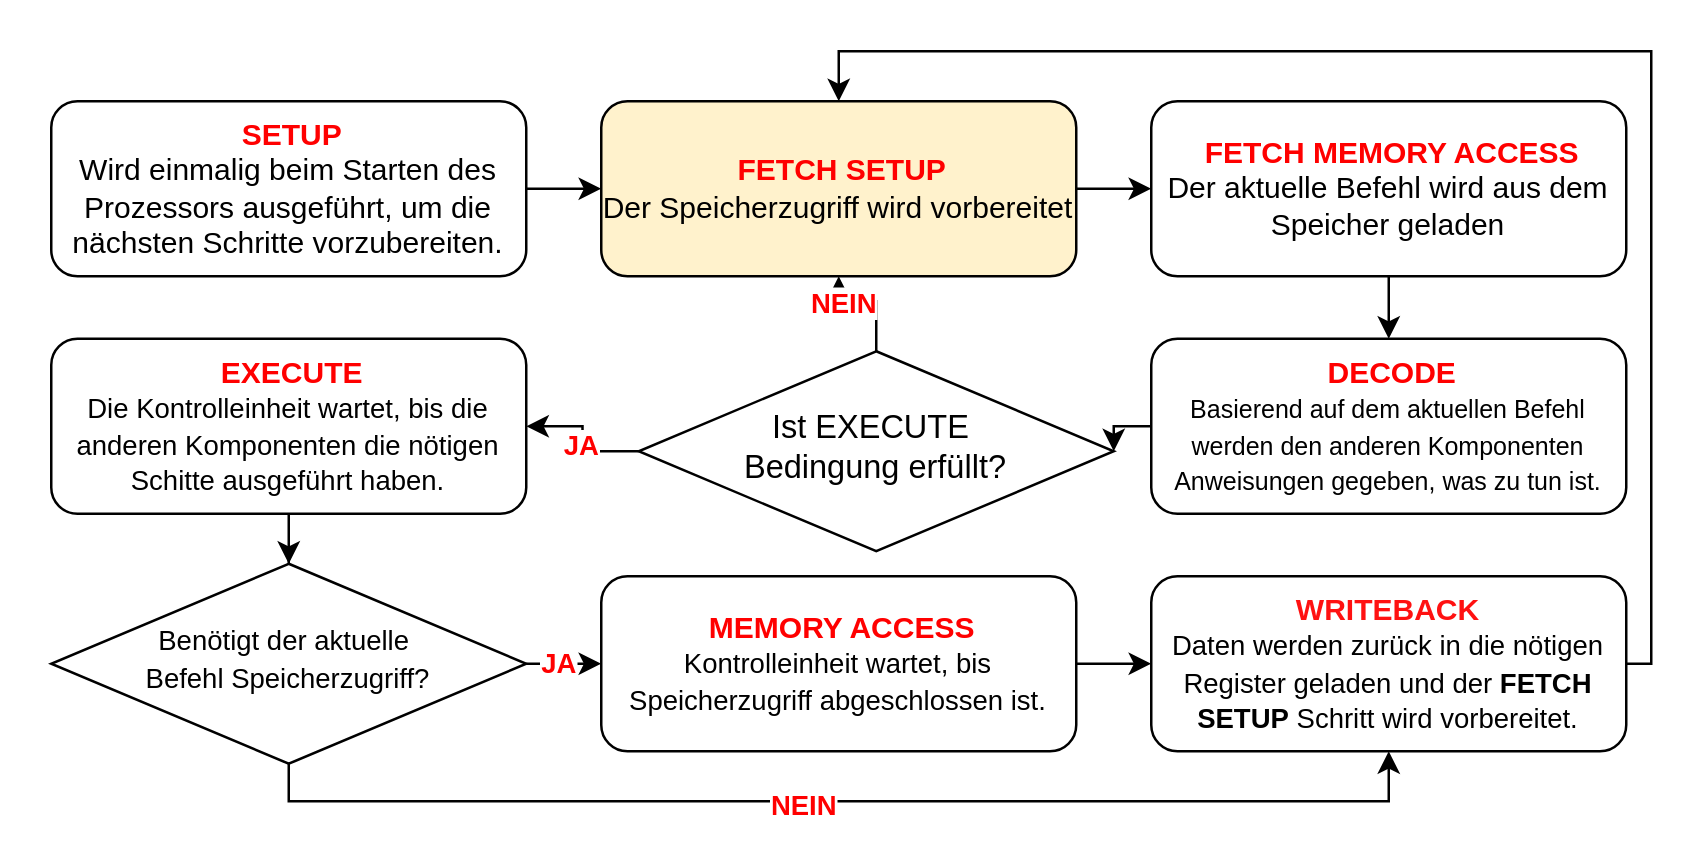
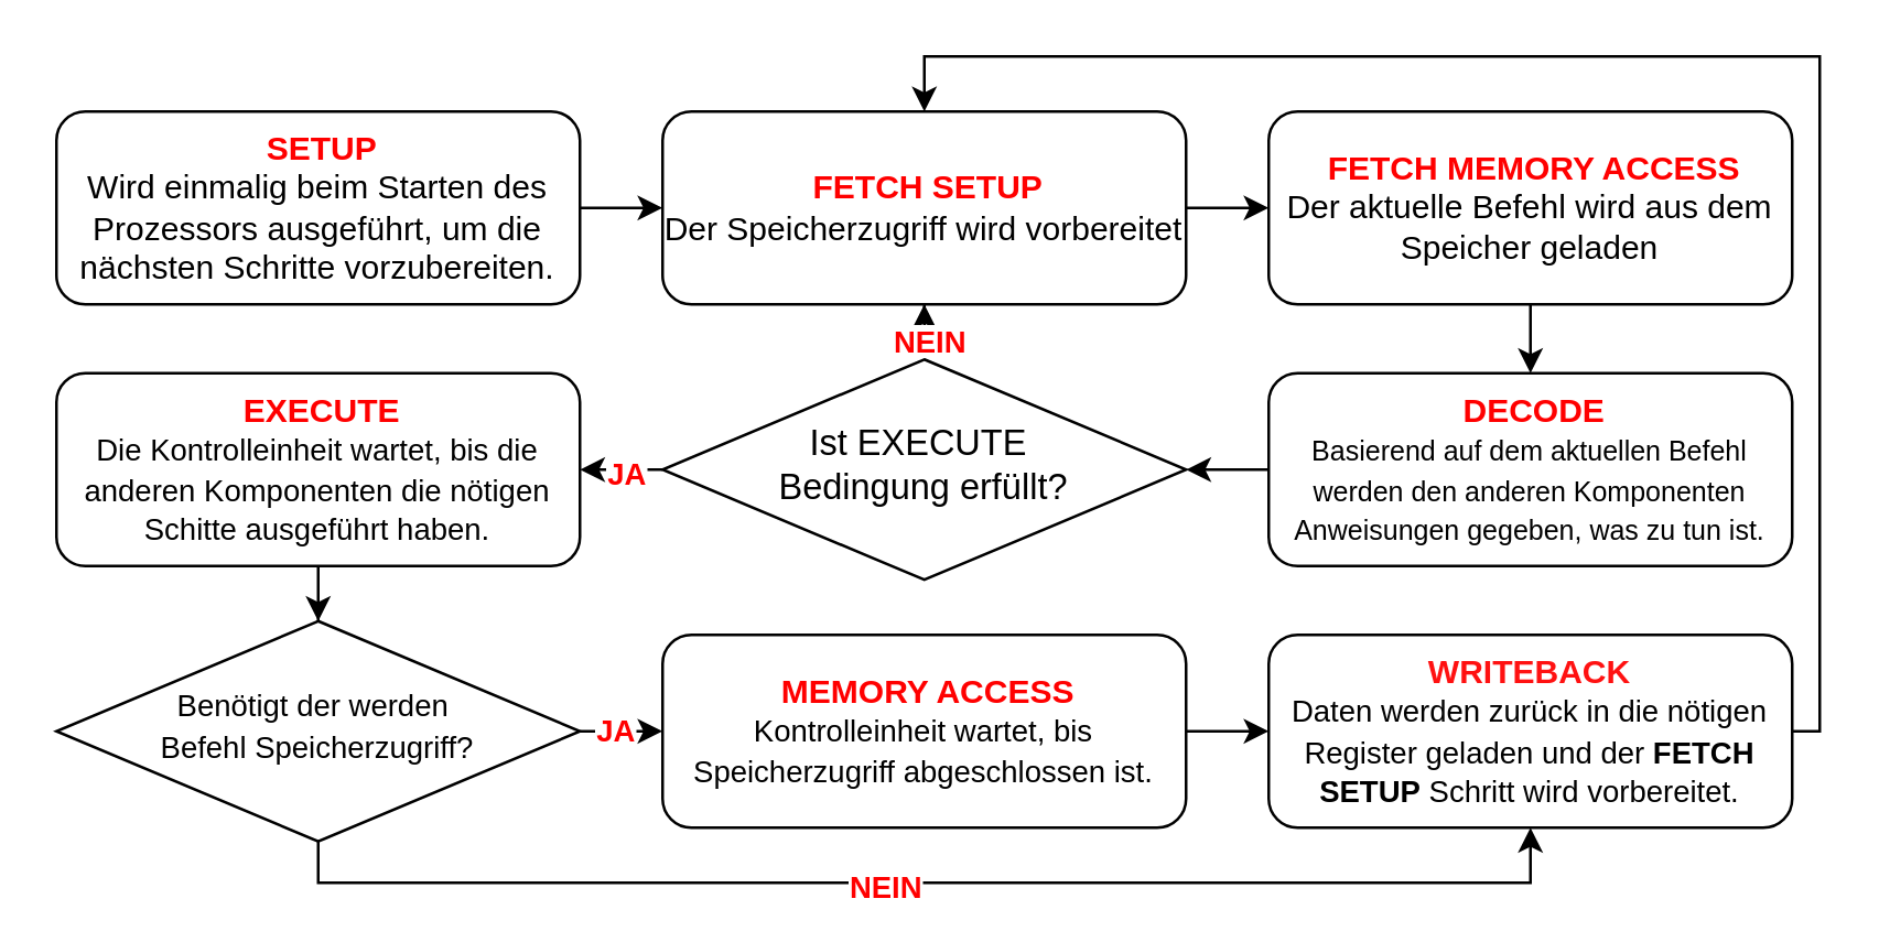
  <mxCell id="0" />
  <mxCell id="1" parent="0" />
  <mxCell id="2" style="edgeStyle=orthogonalEdgeStyle;rounded=0;orthogonalLoop=1;jettySize=auto;html=1;entryX=0;entryY=0.5;entryDx=0;entryDy=0;" parent="1" source="3" target="10" edge="1"><mxGeometry relative="1" as="geometry" /></mxCell>
  <mxCell id="3" value="&lt;b&gt;&lt;font style=&quot;color: light-dark(rgb(0, 0, 0), rgb(255, 0, 0));&quot;&gt;&amp;nbsp;&lt;/font&gt;&lt;font style=&quot;color: light-dark(rgb(255, 0, 0), rgb(255, 0, 0));&quot;&gt;SETUP&lt;/font&gt;&lt;/b&gt;&lt;div&gt;Wird einmalig beim Starten des Prozessors ausgeführt, um die nächsten Schritte vorzubereiten.&lt;/div&gt;" style="rounded=1;whiteSpace=wrap;html=1;fontSize=12;glass=0;strokeWidth=1;shadow=0;" parent="1" vertex="1"><mxGeometry x="20" y="40" width="190" height="70" as="geometry" /></mxCell>
  <mxCell id="4" style="edgeStyle=orthogonalEdgeStyle;rounded=0;orthogonalLoop=1;jettySize=auto;html=1;exitX=1;exitY=0.5;exitDx=0;exitDy=0;entryX=0;entryY=0.5;entryDx=0;entryDy=0;fontStyle=1" parent="1" source="8" target="18" edge="1"><mxGeometry relative="1" as="geometry" /></mxCell>
  <mxCell id="5" value="&lt;b&gt;&lt;font style=&quot;color: light-dark(rgb(255, 0, 0), rgb(255, 0, 0));&quot;&gt;JA&lt;/font&gt;&lt;/b&gt;" style="edgeLabel;html=1;align=center;verticalAlign=middle;resizable=0;points=[];" parent="4" vertex="1" connectable="0"><mxGeometry x="-0.173" y="1" relative="1" as="geometry"><mxPoint as="offset" /></mxGeometry></mxCell>
  <mxCell id="6" style="edgeStyle=orthogonalEdgeStyle;rounded=0;orthogonalLoop=1;jettySize=auto;html=1;entryX=0.5;entryY=1;entryDx=0;entryDy=0;" parent="1" source="8" target="20" edge="1"><mxGeometry relative="1" as="geometry"><mxPoint x="210" y="330" as="targetPoint" /><Array as="points"><mxPoint x="115" y="320" /><mxPoint x="555" y="320" /></Array></mxGeometry></mxCell>
  <mxCell id="7" value="&lt;b&gt;&lt;font style=&quot;color: light-dark(rgb(255, 0, 0), rgb(255, 0, 0));&quot;&gt;NEIN&lt;/font&gt;&lt;/b&gt;" style="edgeLabel;html=1;align=center;verticalAlign=middle;resizable=0;points=[];" parent="6" vertex="1" connectable="0"><mxGeometry x="-0.072" y="-1" relative="1" as="geometry"><mxPoint as="offset" /></mxGeometry></mxCell>
- <mxCell id="8" value="&lt;div&gt;&lt;span style=&quot;font-size: 11px; background-color: transparent; color: light-dark(rgb(0, 0, 0), rgb(255, 255, 255));&quot;&gt;Benötigt der aktuelle&amp;nbsp;&lt;/span&gt;&lt;/div&gt;&lt;div&gt;&lt;span style=&quot;font-size: 11px; background-color: transparent; color: light-dark(rgb(0, 0, 0), rgb(255, 255, 255));&quot;&gt;Befehl Speicherzugriff?&lt;/span&gt;&lt;/div&gt;" style="rhombus;whiteSpace=wrap;html=1;shadow=0;fontFamily=Helvetica;fontSize=12;align=center;strokeWidth=1;spacing=6;spacingTop=-4;" parent="1" vertex="1"><mxGeometry x="20" y="225" width="190" height="80" as="geometry" /></mxCell>
+ <mxCell id="8" value="&lt;div&gt;&lt;span style=&quot;font-size: 11px; background-color: transparent; color: light-dark(rgb(0, 0, 0), rgb(255, 255, 255));&quot;&gt;Benötigt der werden&amp;nbsp;&lt;/span&gt;&lt;/div&gt;&lt;div&gt;&lt;span style=&quot;font-size: 11px; background-color: transparent; color: light-dark(rgb(0, 0, 0), rgb(255, 255, 255));&quot;&gt;Befehl Speicherzugriff?&lt;/span&gt;&lt;/div&gt;" style="rhombus;whiteSpace=wrap;html=1;shadow=0;fontFamily=Helvetica;fontSize=12;align=center;strokeWidth=1;spacing=6;spacingTop=-4;" parent="1" vertex="1"><mxGeometry x="20" y="225" width="190" height="80" as="geometry" /></mxCell>
  <mxCell id="9" style="edgeStyle=orthogonalEdgeStyle;rounded=0;orthogonalLoop=1;jettySize=auto;html=1;entryX=0;entryY=0.5;entryDx=0;entryDy=0;" parent="1" source="10" target="12" edge="1"><mxGeometry relative="1" as="geometry" /></mxCell>
- <mxCell id="10" value="&lt;b&gt;&lt;font style=&quot;color: rgb(255, 0, 0);&quot;&gt;&amp;nbsp;FETCH SETUP&lt;/font&gt;&lt;/b&gt;&lt;div&gt;Der Speicherzugriff wird vorbereitet&lt;/div&gt;" style="rounded=1;whiteSpace=wrap;html=1;fontSize=12;glass=0;strokeWidth=1;shadow=0;fillColor=#fff2cc;" parent="1" vertex="1"><mxGeometry x="240" y="40" width="190" height="70" as="geometry" /></mxCell>
+ <mxCell id="10" value="&lt;b&gt;&lt;font style=&quot;color: rgb(255, 0, 0);&quot;&gt;&amp;nbsp;FETCH SETUP&lt;/font&gt;&lt;/b&gt;&lt;div&gt;Der Speicherzugriff wird vorbereitet&lt;/div&gt;" style="rounded=1;whiteSpace=wrap;html=1;fontSize=12;glass=0;strokeWidth=1;shadow=0;" parent="1" vertex="1"><mxGeometry x="240" y="40" width="190" height="70" as="geometry" /></mxCell>
  <mxCell id="11" style="edgeStyle=orthogonalEdgeStyle;rounded=0;orthogonalLoop=1;jettySize=auto;html=1;entryX=0.5;entryY=0;entryDx=0;entryDy=0;" parent="1" source="12" target="14" edge="1"><mxGeometry relative="1" as="geometry" /></mxCell>
  <mxCell id="12" value="&lt;b&gt;&lt;font style=&quot;color: rgb(255, 0, 0);&quot;&gt;&amp;nbsp;FETCH MEMORY ACCESS&lt;/font&gt;&lt;/b&gt;&lt;div&gt;Der aktuelle Befehl wird aus dem Speicher geladen&lt;/div&gt;" style="rounded=1;whiteSpace=wrap;html=1;fontSize=12;glass=0;strokeWidth=1;shadow=0;" parent="1" vertex="1"><mxGeometry x="460" y="40" width="190" height="70" as="geometry" /></mxCell>
  <mxCell id="13" style="edgeStyle=orthogonalEdgeStyle;rounded=0;orthogonalLoop=1;jettySize=auto;html=1;exitX=0;exitY=0.5;exitDx=0;exitDy=0;entryX=1;entryY=0.5;entryDx=0;entryDy=0;" parent="1" source="14" target="25" edge="1"><mxGeometry relative="1" as="geometry" /></mxCell>
  <mxCell id="14" value="&lt;b&gt;&lt;font style=&quot;color: light-dark(rgb(0, 0, 0), rgb(255, 0, 0));&quot;&gt;&amp;nbsp;&lt;/font&gt;&lt;font style=&quot;color: light-dark(rgb(255, 0, 0), rgb(255, 0, 0));&quot;&gt;DECODE&lt;/font&gt;&lt;/b&gt;&lt;div&gt;&lt;font style=&quot;font-size: 10px;&quot;&gt;Basierend auf dem aktuellen Befehl werden den anderen Komponenten Anweisungen gegeben, was zu tun ist.&lt;/font&gt;&lt;/div&gt;" style="rounded=1;whiteSpace=wrap;html=1;fontSize=12;glass=0;strokeWidth=1;shadow=0;" parent="1" vertex="1"><mxGeometry x="460" y="135" width="190" height="70" as="geometry" /></mxCell>
  <mxCell id="15" style="edgeStyle=orthogonalEdgeStyle;rounded=0;orthogonalLoop=1;jettySize=auto;html=1;entryX=0.5;entryY=0;entryDx=0;entryDy=0;" parent="1" source="16" target="8" edge="1"><mxGeometry relative="1" as="geometry" /></mxCell>
  <mxCell id="16" value="&lt;b&gt;&lt;font style=&quot;color: light-dark(rgb(0, 0, 0), rgb(255, 17, 17));&quot;&gt;&amp;nbsp;&lt;/font&gt;&lt;font style=&quot;color: light-dark(rgb(255, 0, 0), rgb(255, 0, 0));&quot;&gt;EXECUTE&lt;/font&gt;&lt;/b&gt;&lt;div&gt;&lt;font style=&quot;font-size: 11px;&quot;&gt;Die Kontrolleinheit wartet, bis die anderen Komponenten die nötigen Schitte ausgeführt haben.&lt;/font&gt;&lt;/div&gt;" style="rounded=1;whiteSpace=wrap;html=1;fontSize=12;glass=0;strokeWidth=1;shadow=0;" parent="1" vertex="1"><mxGeometry x="20" y="135" width="190" height="70" as="geometry" /></mxCell>
  <mxCell id="17" style="edgeStyle=orthogonalEdgeStyle;rounded=0;orthogonalLoop=1;jettySize=auto;html=1;entryX=0;entryY=0.5;entryDx=0;entryDy=0;" parent="1" source="18" target="20" edge="1"><mxGeometry relative="1" as="geometry" /></mxCell>
  <mxCell id="18" value="&lt;b&gt;&lt;font style=&quot;color: rgb(255, 0, 0);&quot;&gt;&amp;nbsp;MEMORY ACCESS&lt;/font&gt;&lt;/b&gt;&lt;div&gt;&lt;font style=&quot;font-size: 11px;&quot;&gt;Kontrolleinheit wartet, bis Speicherzugriff abgeschlossen ist.&lt;/font&gt;&lt;/div&gt;" style="rounded=1;whiteSpace=wrap;html=1;fontSize=12;glass=0;strokeWidth=1;shadow=0;" parent="1" vertex="1"><mxGeometry x="240" y="230" width="190" height="70" as="geometry" /></mxCell>
  <mxCell id="19" style="edgeStyle=orthogonalEdgeStyle;rounded=0;orthogonalLoop=1;jettySize=auto;html=1;entryX=0.5;entryY=0;entryDx=0;entryDy=0;" parent="1" source="20" target="10" edge="1"><mxGeometry relative="1" as="geometry"><mxPoint x="680" y="20" as="targetPoint" /><Array as="points"><mxPoint x="660" y="265" /><mxPoint x="660" y="20" /><mxPoint x="335" y="20" /></Array></mxGeometry></mxCell>
  <mxCell id="20" value="&lt;div&gt;&lt;font style=&quot;color: light-dark(rgb(255, 17, 17), rgb(255, 0, 0));&quot;&gt;&lt;b style=&quot;&quot;&gt;WRITEBACK&lt;/b&gt;&lt;/font&gt;&lt;/div&gt;&lt;div&gt;&lt;font style=&quot;font-size: 11px;&quot;&gt;Daten werden zurück in die nötigen Register geladen und der&lt;b&gt; FETCH SETUP&lt;/b&gt; Schritt wird vorbereitet.&lt;/font&gt;&lt;/div&gt;" style="rounded=1;whiteSpace=wrap;html=1;fontSize=12;glass=0;strokeWidth=1;shadow=0;" parent="1" vertex="1"><mxGeometry x="460" y="230" width="190" height="70" as="geometry" /></mxCell>
  <mxCell id="21" style="edgeStyle=orthogonalEdgeStyle;rounded=0;orthogonalLoop=1;jettySize=auto;html=1;exitX=0;exitY=0.5;exitDx=0;exitDy=0;entryX=1;entryY=0.5;entryDx=0;entryDy=0;" parent="1" source="25" target="16" edge="1"><mxGeometry relative="1" as="geometry" /></mxCell>
  <mxCell id="22" value="&lt;b&gt;&lt;font style=&quot;color: light-dark(rgb(255, 0, 0), rgb(255, 0, 0));&quot;&gt;JA&lt;/font&gt;&lt;/b&gt;" style="edgeLabel;html=1;align=center;verticalAlign=middle;resizable=0;points=[];" parent="21" vertex="1" connectable="0"><mxGeometry x="-0.093" y="1" relative="1" as="geometry"><mxPoint as="offset" /></mxGeometry></mxCell>
  <mxCell id="23" style="edgeStyle=orthogonalEdgeStyle;rounded=0;orthogonalLoop=1;jettySize=auto;html=1;entryX=0.5;entryY=1;entryDx=0;entryDy=0;" parent="1" source="25" target="10" edge="1"><mxGeometry relative="1" as="geometry" /></mxCell>
  <mxCell id="24" value="&lt;b&gt;&lt;font style=&quot;color: light-dark(rgb(255, 0, 0), rgb(255, 0, 0));&quot;&gt;NEIN&lt;/font&gt;&lt;/b&gt;" style="edgeLabel;html=1;align=center;verticalAlign=middle;resizable=0;points=[];" parent="23" vertex="1" connectable="0"><mxGeometry x="0.567" y="-1" relative="1" as="geometry"><mxPoint as="offset" /></mxGeometry></mxCell>
- <mxCell id="25" value="&lt;div&gt;&lt;font style=&quot;font-size: 13px;&quot;&gt;Ist EXECUTE&amp;nbsp;&lt;/font&gt;&lt;/div&gt;&lt;div&gt;&lt;font style=&quot;font-size: 13px;&quot;&gt;Bedingung erfüllt?&lt;/font&gt;&lt;/div&gt;" style="rhombus;whiteSpace=wrap;html=1;shadow=0;fontFamily=Helvetica;fontSize=12;align=center;strokeWidth=1;spacing=6;spacingTop=-4;" parent="1" vertex="1"><mxGeometry x="255" y="140" width="190" height="80" as="geometry" /></mxCell>
+ <mxCell id="25" value="&lt;div&gt;&lt;font style=&quot;font-size: 13px;&quot;&gt;Ist EXECUTE&amp;nbsp;&lt;/font&gt;&lt;/div&gt;&lt;div&gt;&lt;font style=&quot;font-size: 13px;&quot;&gt;Bedingung erfüllt?&lt;/font&gt;&lt;/div&gt;" style="rhombus;whiteSpace=wrap;html=1;shadow=0;fontFamily=Helvetica;fontSize=12;align=center;strokeWidth=1;spacing=6;spacingTop=-4;" parent="1" vertex="1"><mxGeometry x="240" y="130" width="190" height="80" as="geometry" /></mxCell>
